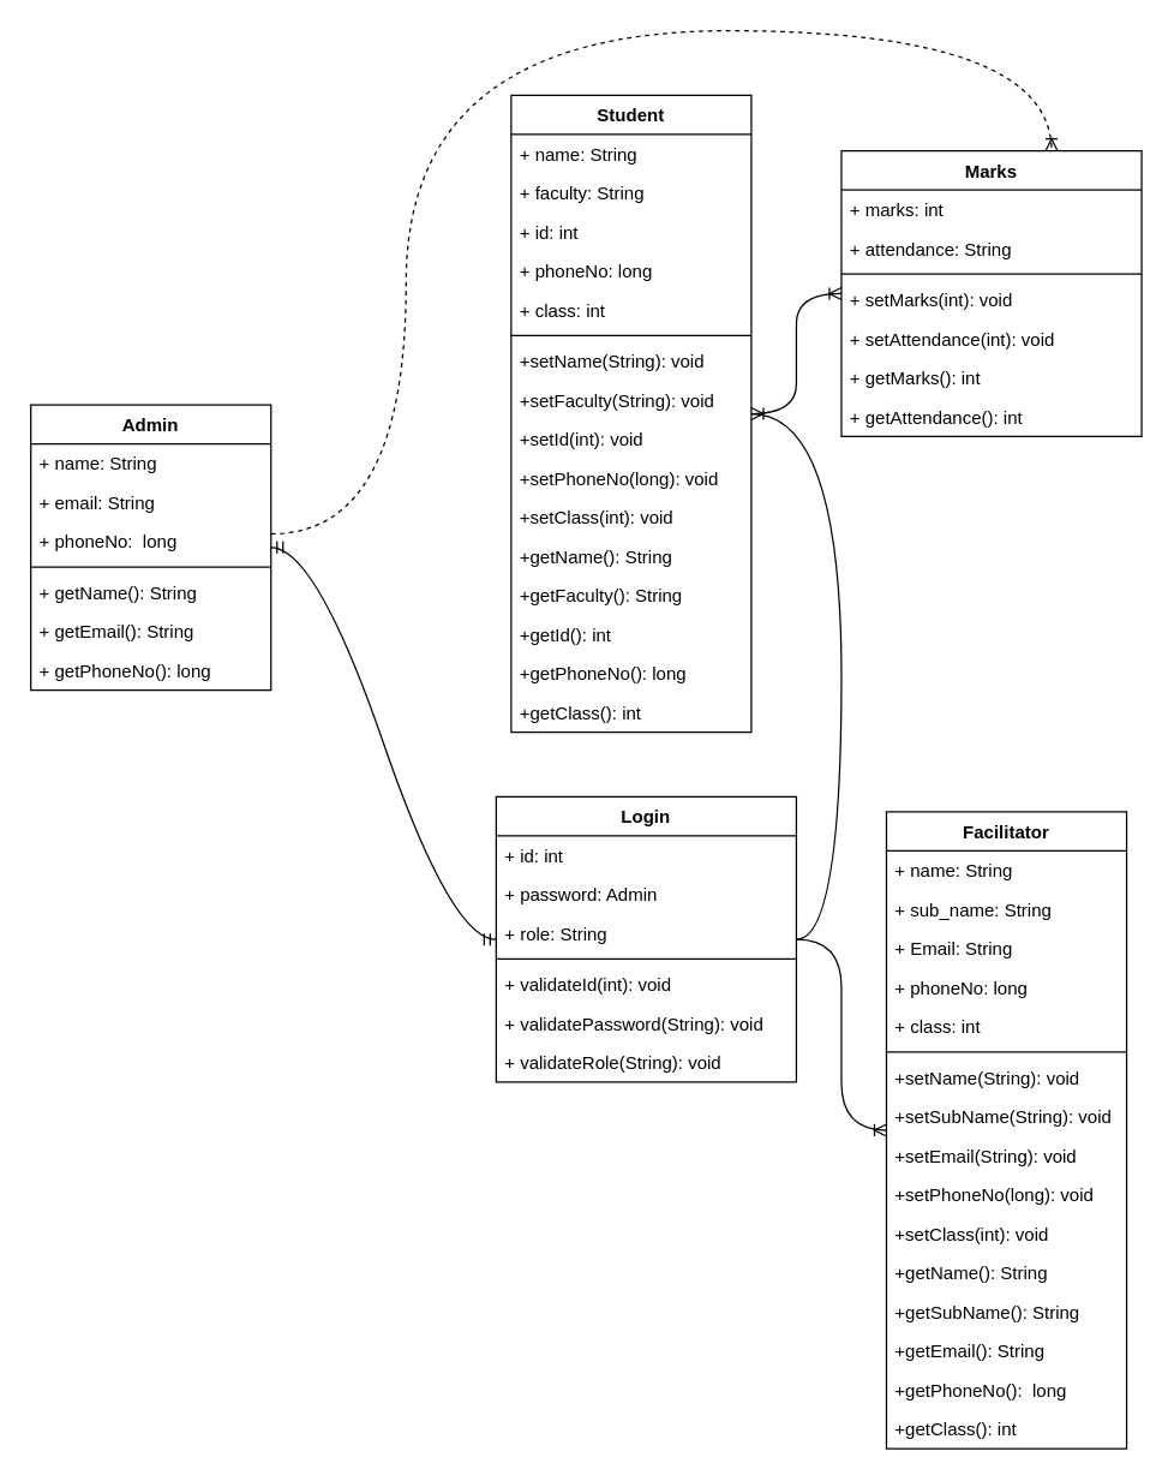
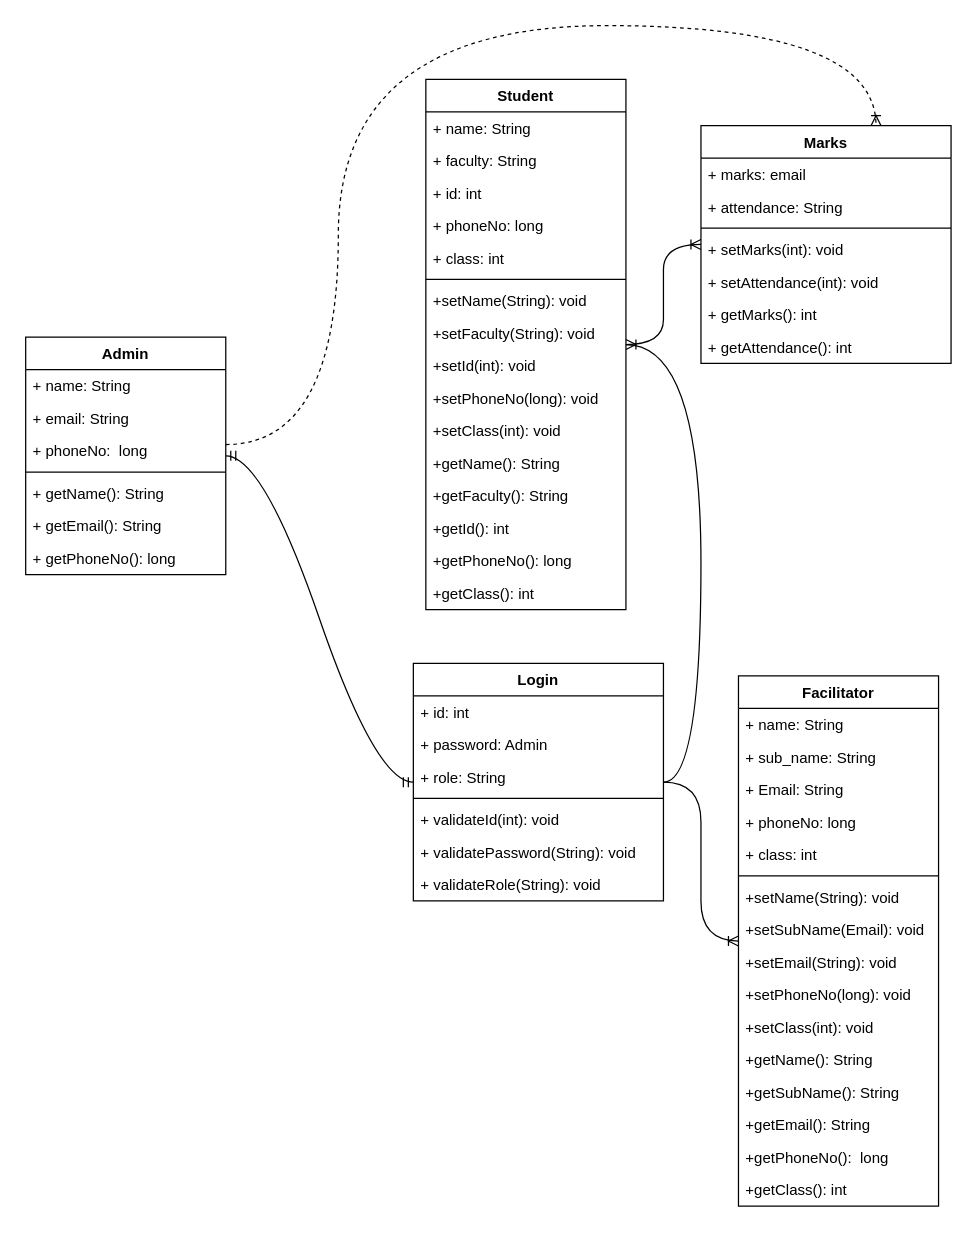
  <mxCell id="0" />
  <mxCell id="1" parent="0" />
  <mxCell id="2" value="Admin" style="swimlane;fontStyle=1;align=center;verticalAlign=top;childLayout=stackLayout;horizontal=1;startSize=26;horizontalStack=0;resizeParent=1;resizeParentMax=0;resizeLast=0;collapsible=1;marginBottom=0;" vertex="1" parent="1"><mxGeometry x="20" y="269" width="160" height="190" as="geometry" /></mxCell>
  <mxCell id="3" value="+ name: String" style="text;strokeColor=none;fillColor=none;align=left;verticalAlign=top;spacingLeft=4;spacingRight=4;overflow=hidden;rotatable=0;points=[[0,0.5],[1,0.5]];portConstraint=eastwest;" vertex="1" parent="2"><mxGeometry y="26" width="160" height="26" as="geometry" /></mxCell>
  <mxCell id="4" value="+ email: String" style="text;strokeColor=none;fillColor=none;align=left;verticalAlign=top;spacingLeft=4;spacingRight=4;overflow=hidden;rotatable=0;points=[[0,0.5],[1,0.5]];portConstraint=eastwest;" vertex="1" parent="2"><mxGeometry y="52" width="160" height="26" as="geometry" /></mxCell>
  <mxCell id="5" value="+ phoneNo:  long" style="text;strokeColor=none;fillColor=none;align=left;verticalAlign=top;spacingLeft=4;spacingRight=4;overflow=hidden;rotatable=0;points=[[0,0.5],[1,0.5]];portConstraint=eastwest;" vertex="1" parent="2"><mxGeometry y="78" width="160" height="26" as="geometry" /></mxCell>
  <mxCell id="6" value="" style="line;strokeWidth=1;fillColor=none;align=left;verticalAlign=middle;spacingTop=-1;spacingLeft=3;spacingRight=3;rotatable=0;labelPosition=right;points=[];portConstraint=eastwest;strokeColor=inherit;" vertex="1" parent="2"><mxGeometry y="104" width="160" height="8" as="geometry" /></mxCell>
  <mxCell id="7" value="+ getName(): String" style="text;strokeColor=none;fillColor=none;align=left;verticalAlign=top;spacingLeft=4;spacingRight=4;overflow=hidden;rotatable=0;points=[[0,0.5],[1,0.5]];portConstraint=eastwest;" vertex="1" parent="2"><mxGeometry y="112" width="160" height="26" as="geometry" /></mxCell>
  <mxCell id="8" value="+ getEmail(): String" style="text;strokeColor=none;fillColor=none;align=left;verticalAlign=top;spacingLeft=4;spacingRight=4;overflow=hidden;rotatable=0;points=[[0,0.5],[1,0.5]];portConstraint=eastwest;" vertex="1" parent="2"><mxGeometry y="138" width="160" height="26" as="geometry" /></mxCell>
  <mxCell id="9" value="+ getPhoneNo(): long" style="text;strokeColor=none;fillColor=none;align=left;verticalAlign=top;spacingLeft=4;spacingRight=4;overflow=hidden;rotatable=0;points=[[0,0.5],[1,0.5]];portConstraint=eastwest;" vertex="1" parent="2"><mxGeometry y="164" width="160" height="26" as="geometry" /></mxCell>
  <mxCell id="10" value="Student" style="swimlane;fontStyle=1;align=center;verticalAlign=top;childLayout=stackLayout;horizontal=1;startSize=26;horizontalStack=0;resizeParent=1;resizeParentMax=0;resizeLast=0;collapsible=1;marginBottom=0;" vertex="1" parent="1"><mxGeometry x="340" y="63" width="160" height="424" as="geometry" /></mxCell>
  <mxCell id="11" value="+ name: String" style="text;strokeColor=none;fillColor=none;align=left;verticalAlign=top;spacingLeft=4;spacingRight=4;overflow=hidden;rotatable=0;points=[[0,0.5],[1,0.5]];portConstraint=eastwest;" vertex="1" parent="10"><mxGeometry y="26" width="160" height="26" as="geometry" /></mxCell>
  <mxCell id="12" value="+ faculty: String" style="text;strokeColor=none;fillColor=none;align=left;verticalAlign=top;spacingLeft=4;spacingRight=4;overflow=hidden;rotatable=0;points=[[0,0.5],[1,0.5]];portConstraint=eastwest;" vertex="1" parent="10"><mxGeometry y="52" width="160" height="26" as="geometry" /></mxCell>
  <mxCell id="13" value="+ id: int" style="text;strokeColor=none;fillColor=none;align=left;verticalAlign=top;spacingLeft=4;spacingRight=4;overflow=hidden;rotatable=0;points=[[0,0.5],[1,0.5]];portConstraint=eastwest;" vertex="1" parent="10"><mxGeometry y="78" width="160" height="26" as="geometry" /></mxCell>
  <mxCell id="14" value="+ phoneNo: long" style="text;strokeColor=none;fillColor=none;align=left;verticalAlign=top;spacingLeft=4;spacingRight=4;overflow=hidden;rotatable=0;points=[[0,0.5],[1,0.5]];portConstraint=eastwest;" vertex="1" parent="10"><mxGeometry y="104" width="160" height="26" as="geometry" /></mxCell>
  <mxCell id="15" value="+ class: int" style="text;strokeColor=none;fillColor=none;align=left;verticalAlign=top;spacingLeft=4;spacingRight=4;overflow=hidden;rotatable=0;points=[[0,0.5],[1,0.5]];portConstraint=eastwest;" vertex="1" parent="10"><mxGeometry y="130" width="160" height="26" as="geometry" /></mxCell>
  <mxCell id="16" value="" style="line;strokeWidth=1;fillColor=none;align=left;verticalAlign=middle;spacingTop=-1;spacingLeft=3;spacingRight=3;rotatable=0;labelPosition=right;points=[];portConstraint=eastwest;strokeColor=inherit;" vertex="1" parent="10"><mxGeometry y="156" width="160" height="8" as="geometry" /></mxCell>
  <mxCell id="17" value="+setName(String): void&#10;" style="text;strokeColor=none;fillColor=none;align=left;verticalAlign=top;spacingLeft=4;spacingRight=4;overflow=hidden;rotatable=0;points=[[0,0.5],[1,0.5]];portConstraint=eastwest;" vertex="1" parent="10"><mxGeometry y="164" width="160" height="26" as="geometry" /></mxCell>
  <mxCell id="18" value="+setFaculty(String): void&#10;" style="text;strokeColor=none;fillColor=none;align=left;verticalAlign=top;spacingLeft=4;spacingRight=4;overflow=hidden;rotatable=0;points=[[0,0.5],[1,0.5]];portConstraint=eastwest;" vertex="1" parent="10"><mxGeometry y="190" width="160" height="26" as="geometry" /></mxCell>
  <mxCell id="19" value="+setId(int): void&#10;" style="text;strokeColor=none;fillColor=none;align=left;verticalAlign=top;spacingLeft=4;spacingRight=4;overflow=hidden;rotatable=0;points=[[0,0.5],[1,0.5]];portConstraint=eastwest;" vertex="1" parent="10"><mxGeometry y="216" width="160" height="26" as="geometry" /></mxCell>
  <mxCell id="20" value="+setPhoneNo(long): void&#10;" style="text;strokeColor=none;fillColor=none;align=left;verticalAlign=top;spacingLeft=4;spacingRight=4;overflow=hidden;rotatable=0;points=[[0,0.5],[1,0.5]];portConstraint=eastwest;" vertex="1" parent="10"><mxGeometry y="242" width="160" height="26" as="geometry" /></mxCell>
  <mxCell id="21" value="+setClass(int): void&#10;" style="text;strokeColor=none;fillColor=none;align=left;verticalAlign=top;spacingLeft=4;spacingRight=4;overflow=hidden;rotatable=0;points=[[0,0.5],[1,0.5]];portConstraint=eastwest;" vertex="1" parent="10"><mxGeometry y="268" width="160" height="26" as="geometry" /></mxCell>
  <mxCell id="22" value="+getName(): String&#10;" style="text;strokeColor=none;fillColor=none;align=left;verticalAlign=top;spacingLeft=4;spacingRight=4;overflow=hidden;rotatable=0;points=[[0,0.5],[1,0.5]];portConstraint=eastwest;" vertex="1" parent="10"><mxGeometry y="294" width="160" height="26" as="geometry" /></mxCell>
  <mxCell id="23" value="+getFaculty(): String&#10;" style="text;strokeColor=none;fillColor=none;align=left;verticalAlign=top;spacingLeft=4;spacingRight=4;overflow=hidden;rotatable=0;points=[[0,0.5],[1,0.5]];portConstraint=eastwest;" vertex="1" parent="10"><mxGeometry y="320" width="160" height="26" as="geometry" /></mxCell>
  <mxCell id="24" value="+getId(): int" style="text;strokeColor=none;fillColor=none;align=left;verticalAlign=top;spacingLeft=4;spacingRight=4;overflow=hidden;rotatable=0;points=[[0,0.5],[1,0.5]];portConstraint=eastwest;" vertex="1" parent="10"><mxGeometry y="346" width="160" height="26" as="geometry" /></mxCell>
  <mxCell id="25" value="+getPhoneNo(): long" style="text;strokeColor=none;fillColor=none;align=left;verticalAlign=top;spacingLeft=4;spacingRight=4;overflow=hidden;rotatable=0;points=[[0,0.5],[1,0.5]];portConstraint=eastwest;" vertex="1" parent="10"><mxGeometry y="372" width="160" height="26" as="geometry" /></mxCell>
  <mxCell id="26" value="+getClass(): int&#10;" style="text;strokeColor=none;fillColor=none;align=left;verticalAlign=top;spacingLeft=4;spacingRight=4;overflow=hidden;rotatable=0;points=[[0,0.5],[1,0.5]];portConstraint=eastwest;" vertex="1" parent="10"><mxGeometry y="398" width="160" height="26" as="geometry" /></mxCell>
  <mxCell id="27" value="Facilitator" style="swimlane;fontStyle=1;align=center;verticalAlign=top;childLayout=stackLayout;horizontal=1;startSize=26;horizontalStack=0;resizeParent=1;resizeParentMax=0;resizeLast=0;collapsible=1;marginBottom=0;" vertex="1" parent="1"><mxGeometry x="590" y="540" width="160" height="424" as="geometry" /></mxCell>
  <mxCell id="28" value="+ name: String" style="text;strokeColor=none;fillColor=none;align=left;verticalAlign=top;spacingLeft=4;spacingRight=4;overflow=hidden;rotatable=0;points=[[0,0.5],[1,0.5]];portConstraint=eastwest;" vertex="1" parent="27"><mxGeometry y="26" width="160" height="26" as="geometry" /></mxCell>
  <mxCell id="29" value="+ sub_name: String" style="text;strokeColor=none;fillColor=none;align=left;verticalAlign=top;spacingLeft=4;spacingRight=4;overflow=hidden;rotatable=0;points=[[0,0.5],[1,0.5]];portConstraint=eastwest;" vertex="1" parent="27"><mxGeometry y="52" width="160" height="26" as="geometry" /></mxCell>
  <mxCell id="30" value="+ Email: String" style="text;strokeColor=none;fillColor=none;align=left;verticalAlign=top;spacingLeft=4;spacingRight=4;overflow=hidden;rotatable=0;points=[[0,0.5],[1,0.5]];portConstraint=eastwest;" vertex="1" parent="27"><mxGeometry y="78" width="160" height="26" as="geometry" /></mxCell>
  <mxCell id="31" value="+ phoneNo: long" style="text;strokeColor=none;fillColor=none;align=left;verticalAlign=top;spacingLeft=4;spacingRight=4;overflow=hidden;rotatable=0;points=[[0,0.5],[1,0.5]];portConstraint=eastwest;" vertex="1" parent="27"><mxGeometry y="104" width="160" height="26" as="geometry" /></mxCell>
  <mxCell id="32" value="+ class: int" style="text;strokeColor=none;fillColor=none;align=left;verticalAlign=top;spacingLeft=4;spacingRight=4;overflow=hidden;rotatable=0;points=[[0,0.5],[1,0.5]];portConstraint=eastwest;" vertex="1" parent="27"><mxGeometry y="130" width="160" height="26" as="geometry" /></mxCell>
  <mxCell id="33" value="" style="line;strokeWidth=1;fillColor=none;align=left;verticalAlign=middle;spacingTop=-1;spacingLeft=3;spacingRight=3;rotatable=0;labelPosition=right;points=[];portConstraint=eastwest;strokeColor=inherit;" vertex="1" parent="27"><mxGeometry y="156" width="160" height="8" as="geometry" /></mxCell>
  <mxCell id="34" value="+setName(String): void&#10;" style="text;strokeColor=none;fillColor=none;align=left;verticalAlign=top;spacingLeft=4;spacingRight=4;overflow=hidden;rotatable=0;points=[[0,0.5],[1,0.5]];portConstraint=eastwest;" vertex="1" parent="27"><mxGeometry y="164" width="160" height="26" as="geometry" /></mxCell>
- <mxCell id="35" value="+setSubName(String): void&#10;" style="text;strokeColor=none;fillColor=none;align=left;verticalAlign=top;spacingLeft=4;spacingRight=4;overflow=hidden;rotatable=0;points=[[0,0.5],[1,0.5]];portConstraint=eastwest;" vertex="1" parent="27"><mxGeometry y="190" width="160" height="26" as="geometry" /></mxCell>
+ <mxCell id="35" value="+setSubName(Email): void&#10;" style="text;strokeColor=none;fillColor=none;align=left;verticalAlign=top;spacingLeft=4;spacingRight=4;overflow=hidden;rotatable=0;points=[[0,0.5],[1,0.5]];portConstraint=eastwest;" vertex="1" parent="27"><mxGeometry y="190" width="160" height="26" as="geometry" /></mxCell>
  <mxCell id="36" value="+setEmail(String): void&#10;" style="text;strokeColor=none;fillColor=none;align=left;verticalAlign=top;spacingLeft=4;spacingRight=4;overflow=hidden;rotatable=0;points=[[0,0.5],[1,0.5]];portConstraint=eastwest;" vertex="1" parent="27"><mxGeometry y="216" width="160" height="26" as="geometry" /></mxCell>
  <mxCell id="37" value="+setPhoneNo(long): void&#10;" style="text;strokeColor=none;fillColor=none;align=left;verticalAlign=top;spacingLeft=4;spacingRight=4;overflow=hidden;rotatable=0;points=[[0,0.5],[1,0.5]];portConstraint=eastwest;" vertex="1" parent="27"><mxGeometry y="242" width="160" height="26" as="geometry" /></mxCell>
  <mxCell id="38" value="+setClass(int): void&#10;" style="text;strokeColor=none;fillColor=none;align=left;verticalAlign=top;spacingLeft=4;spacingRight=4;overflow=hidden;rotatable=0;points=[[0,0.5],[1,0.5]];portConstraint=eastwest;" vertex="1" parent="27"><mxGeometry y="268" width="160" height="26" as="geometry" /></mxCell>
  <mxCell id="39" value="+getName(): String&#10;" style="text;strokeColor=none;fillColor=none;align=left;verticalAlign=top;spacingLeft=4;spacingRight=4;overflow=hidden;rotatable=0;points=[[0,0.5],[1,0.5]];portConstraint=eastwest;" vertex="1" parent="27"><mxGeometry y="294" width="160" height="26" as="geometry" /></mxCell>
  <mxCell id="40" value="+getSubName(): String" style="text;strokeColor=none;fillColor=none;align=left;verticalAlign=top;spacingLeft=4;spacingRight=4;overflow=hidden;rotatable=0;points=[[0,0.5],[1,0.5]];portConstraint=eastwest;" vertex="1" parent="27"><mxGeometry y="320" width="160" height="26" as="geometry" /></mxCell>
  <mxCell id="41" value="+getEmail(): String" style="text;strokeColor=none;fillColor=none;align=left;verticalAlign=top;spacingLeft=4;spacingRight=4;overflow=hidden;rotatable=0;points=[[0,0.5],[1,0.5]];portConstraint=eastwest;" vertex="1" parent="27"><mxGeometry y="346" width="160" height="26" as="geometry" /></mxCell>
  <mxCell id="42" value="+getPhoneNo():  long" style="text;strokeColor=none;fillColor=none;align=left;verticalAlign=top;spacingLeft=4;spacingRight=4;overflow=hidden;rotatable=0;points=[[0,0.5],[1,0.5]];portConstraint=eastwest;" vertex="1" parent="27"><mxGeometry y="372" width="160" height="26" as="geometry" /></mxCell>
  <mxCell id="43" value="+getClass(): int&#10;" style="text;strokeColor=none;fillColor=none;align=left;verticalAlign=top;spacingLeft=4;spacingRight=4;overflow=hidden;rotatable=0;points=[[0,0.5],[1,0.5]];portConstraint=eastwest;" vertex="1" parent="27"><mxGeometry y="398" width="160" height="26" as="geometry" /></mxCell>
  <mxCell id="44" value="Login" style="swimlane;fontStyle=1;align=center;verticalAlign=top;childLayout=stackLayout;horizontal=1;startSize=26;horizontalStack=0;resizeParent=1;resizeParentMax=0;resizeLast=0;collapsible=1;marginBottom=0;" vertex="1" parent="1"><mxGeometry x="330" y="530" width="200" height="190" as="geometry" /></mxCell>
  <mxCell id="45" value="+ id: int" style="text;strokeColor=none;fillColor=none;align=left;verticalAlign=top;spacingLeft=4;spacingRight=4;overflow=hidden;rotatable=0;points=[[0,0.5],[1,0.5]];portConstraint=eastwest;" vertex="1" parent="44"><mxGeometry y="26" width="200" height="26" as="geometry" /></mxCell>
  <mxCell id="46" value="+ password: Admin" style="text;strokeColor=none;fillColor=none;align=left;verticalAlign=top;spacingLeft=4;spacingRight=4;overflow=hidden;rotatable=0;points=[[0,0.5],[1,0.5]];portConstraint=eastwest;" vertex="1" parent="44"><mxGeometry y="52" width="200" height="26" as="geometry" /></mxCell>
  <mxCell id="47" value="+ role: String" style="text;strokeColor=none;fillColor=none;align=left;verticalAlign=top;spacingLeft=4;spacingRight=4;overflow=hidden;rotatable=0;points=[[0,0.5],[1,0.5]];portConstraint=eastwest;" vertex="1" parent="44"><mxGeometry y="78" width="200" height="26" as="geometry" /></mxCell>
  <mxCell id="48" value="" style="line;strokeWidth=1;fillColor=none;align=left;verticalAlign=middle;spacingTop=-1;spacingLeft=3;spacingRight=3;rotatable=0;labelPosition=right;points=[];portConstraint=eastwest;strokeColor=inherit;" vertex="1" parent="44"><mxGeometry y="104" width="200" height="8" as="geometry" /></mxCell>
  <mxCell id="49" value="+ validateId(int): void" style="text;strokeColor=none;fillColor=none;align=left;verticalAlign=top;spacingLeft=4;spacingRight=4;overflow=hidden;rotatable=0;points=[[0,0.5],[1,0.5]];portConstraint=eastwest;" vertex="1" parent="44"><mxGeometry y="112" width="200" height="26" as="geometry" /></mxCell>
  <mxCell id="50" value="+ validatePassword(String): void" style="text;strokeColor=none;fillColor=none;align=left;verticalAlign=top;spacingLeft=4;spacingRight=4;overflow=hidden;rotatable=0;points=[[0,0.5],[1,0.5]];portConstraint=eastwest;" vertex="1" parent="44"><mxGeometry y="138" width="200" height="26" as="geometry" /></mxCell>
  <mxCell id="51" value="+ validateRole(String): void" style="text;strokeColor=none;fillColor=none;align=left;verticalAlign=top;spacingLeft=4;spacingRight=4;overflow=hidden;rotatable=0;points=[[0,0.5],[1,0.5]];portConstraint=eastwest;" vertex="1" parent="44"><mxGeometry y="164" width="200" height="26" as="geometry" /></mxCell>
  <mxCell id="52" value="Marks" style="swimlane;fontStyle=1;align=center;verticalAlign=top;childLayout=stackLayout;horizontal=1;startSize=26;horizontalStack=0;resizeParent=1;resizeParentMax=0;resizeLast=0;collapsible=1;marginBottom=0;" vertex="1" parent="1"><mxGeometry x="560" y="100" width="200" height="190" as="geometry" /></mxCell>
- <mxCell id="53" value="+ marks: int" style="text;strokeColor=none;fillColor=none;align=left;verticalAlign=top;spacingLeft=4;spacingRight=4;overflow=hidden;rotatable=0;points=[[0,0.5],[1,0.5]];portConstraint=eastwest;" vertex="1" parent="52"><mxGeometry y="26" width="200" height="26" as="geometry" /></mxCell>
+ <mxCell id="53" value="+ marks: email" style="text;strokeColor=none;fillColor=none;align=left;verticalAlign=top;spacingLeft=4;spacingRight=4;overflow=hidden;rotatable=0;points=[[0,0.5],[1,0.5]];portConstraint=eastwest;" vertex="1" parent="52"><mxGeometry y="26" width="200" height="26" as="geometry" /></mxCell>
  <mxCell id="54" value="+ attendance: String" style="text;strokeColor=none;fillColor=none;align=left;verticalAlign=top;spacingLeft=4;spacingRight=4;overflow=hidden;rotatable=0;points=[[0,0.5],[1,0.5]];portConstraint=eastwest;" vertex="1" parent="52"><mxGeometry y="52" width="200" height="26" as="geometry" /></mxCell>
  <mxCell id="55" value="" style="line;strokeWidth=1;fillColor=none;align=left;verticalAlign=middle;spacingTop=-1;spacingLeft=3;spacingRight=3;rotatable=0;labelPosition=right;points=[];portConstraint=eastwest;strokeColor=inherit;" vertex="1" parent="52"><mxGeometry y="78" width="200" height="8" as="geometry" /></mxCell>
  <mxCell id="56" value="+ setMarks(int): void" style="text;strokeColor=none;fillColor=none;align=left;verticalAlign=top;spacingLeft=4;spacingRight=4;overflow=hidden;rotatable=0;points=[[0,0.5],[1,0.5]];portConstraint=eastwest;" vertex="1" parent="52"><mxGeometry y="86" width="200" height="26" as="geometry" /></mxCell>
  <mxCell id="57" value="+ setAttendance(int): void" style="text;strokeColor=none;fillColor=none;align=left;verticalAlign=top;spacingLeft=4;spacingRight=4;overflow=hidden;rotatable=0;points=[[0,0.5],[1,0.5]];portConstraint=eastwest;" vertex="1" parent="52"><mxGeometry y="112" width="200" height="26" as="geometry" /></mxCell>
  <mxCell id="58" value="+ getMarks(): int" style="text;strokeColor=none;fillColor=none;align=left;verticalAlign=top;spacingLeft=4;spacingRight=4;overflow=hidden;rotatable=0;points=[[0,0.5],[1,0.5]];portConstraint=eastwest;" vertex="1" parent="52"><mxGeometry y="138" width="200" height="26" as="geometry" /></mxCell>
  <mxCell id="59" value="+ getAttendance(): int" style="text;strokeColor=none;fillColor=none;align=left;verticalAlign=top;spacingLeft=4;spacingRight=4;overflow=hidden;rotatable=0;points=[[0,0.5],[1,0.5]];portConstraint=eastwest;" vertex="1" parent="52"><mxGeometry y="164" width="200" height="26" as="geometry" /></mxCell>
  <mxCell id="60" value="" style="edgeStyle=entityRelationEdgeStyle;fontSize=12;html=1;endArrow=ERmandOne;startArrow=ERmandOne;curved=1;" edge="1" parent="1" source="44" target="2"><mxGeometry width="100" height="100" relative="1" as="geometry"><mxPoint x="360" y="500" as="sourcePoint" /><mxPoint x="460" y="400" as="targetPoint" /></mxGeometry></mxCell>
  <mxCell id="61" value="" style="edgeStyle=entityRelationEdgeStyle;fontSize=12;html=1;endArrow=ERoneToMany;curved=1;" edge="1" parent="1" source="44" target="10"><mxGeometry width="100" height="100" relative="1" as="geometry"><mxPoint x="360" y="420" as="sourcePoint" /><mxPoint x="460" y="320" as="targetPoint" /></mxGeometry></mxCell>
  <mxCell id="62" value="" style="edgeStyle=entityRelationEdgeStyle;fontSize=12;html=1;endArrow=ERoneToMany;curved=1;" edge="1" parent="1" source="44" target="27"><mxGeometry width="100" height="100" relative="1" as="geometry"><mxPoint x="360" y="370" as="sourcePoint" /><mxPoint x="460" y="270" as="targetPoint" /></mxGeometry></mxCell>
  <mxCell id="63" value="" style="edgeStyle=entityRelationEdgeStyle;fontSize=12;html=1;endArrow=ERoneToMany;curved=1;" edge="1" parent="1" source="10" target="52"><mxGeometry width="100" height="100" relative="1" as="geometry"><mxPoint x="360" y="240" as="sourcePoint" /><mxPoint x="460" y="140" as="targetPoint" /></mxGeometry></mxCell>
  <mxCell id="64" value="" style="edgeStyle=orthogonalEdgeStyle;fontSize=12;html=1;endArrow=ERoneToMany;curved=1;dashed=1;" edge="1" parent="1" source="2" target="52"><mxGeometry width="100" height="100" relative="1" as="geometry"><mxPoint x="480" y="380" as="sourcePoint" /><mxPoint x="380" y="480" as="targetPoint" /><Array as="points"><mxPoint x="270" y="355" /><mxPoint x="270" y="20" /><mxPoint x="700" y="20" /></Array></mxGeometry></mxCell>
